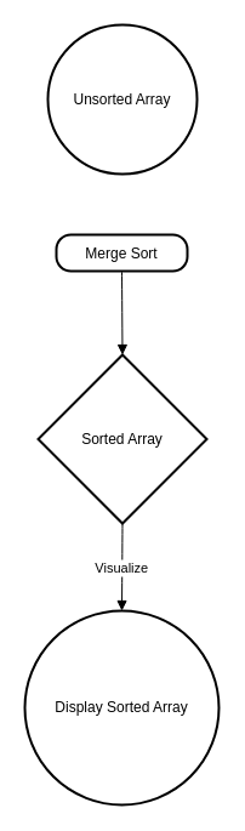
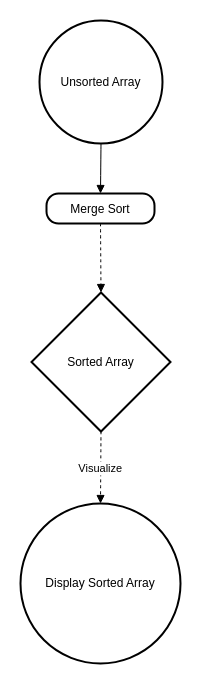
  <mxCell id="0" />
  <mxCell id="1" parent="0" />
  <mxCell id="2" value="Unsorted Array" style="ellipse;aspect=fixed;strokeWidth=2;whiteSpace=wrap;" vertex="1" parent="1"><mxGeometry x="39" y="20" width="123" height="123" as="geometry" /></mxCell>
  <mxCell id="3" value="Merge Sort" style="rounded=1;arcSize=40;strokeWidth=2" vertex="1" parent="1"><mxGeometry x="46" y="193" width="108" height="30" as="geometry" /></mxCell>
  <mxCell id="4" value="Sorted Array" style="rhombus;strokeWidth=2;whiteSpace=wrap;" vertex="1" parent="1"><mxGeometry x="31" y="292" width="139" height="139" as="geometry" /></mxCell>
  <mxCell id="5" value="Display Sorted Array" style="ellipse;aspect=fixed;strokeWidth=2;whiteSpace=wrap;" vertex="1" parent="1"><mxGeometry x="20" y="503" width="160" height="160" as="geometry" /></mxCell>
- <mxCell id="7" value="" style="curved=1;startArrow=none;endArrow=block;exitX=0.5;exitY=0.99;entryX=0.5;entryY=0;" edge="1" parent="1" source="3" target="4"><mxGeometry relative="1" as="geometry"><Array as="points" /></mxGeometry></mxCell>
- <mxCell id="8" value="Visualize" style="curved=1;startArrow=none;endArrow=block;exitX=0.5;exitY=1;entryX=0.5;entryY=0;" edge="1" parent="1" source="4" target="5"><mxGeometry relative="1" as="geometry"><Array as="points" /></mxGeometry></mxCell>
+ <mxCell id="6" value="" style="curved=1;startArrow=none;endArrow=block;exitX=0.5;exitY=1;entryX=0.5;entryY=-0.01;" edge="1" parent="1" source="2" target="3"><mxGeometry relative="1" as="geometry"><Array as="points" /></mxGeometry></mxCell>
+ <mxCell id="7" value="" style="curved=1;startArrow=none;endArrow=block;exitX=0.5;exitY=0.99;entryX=0.5;entryY=0;dashed=1;" edge="1" parent="1" source="3" target="4"><mxGeometry relative="1" as="geometry"><Array as="points" /></mxGeometry></mxCell>
+ <mxCell id="8" value="Visualize" style="curved=1;startArrow=none;endArrow=block;exitX=0.5;exitY=1;entryX=0.5;entryY=0;dashed=1;" edge="1" parent="1" source="4" target="5"><mxGeometry relative="1" as="geometry"><Array as="points" /></mxGeometry></mxCell>
